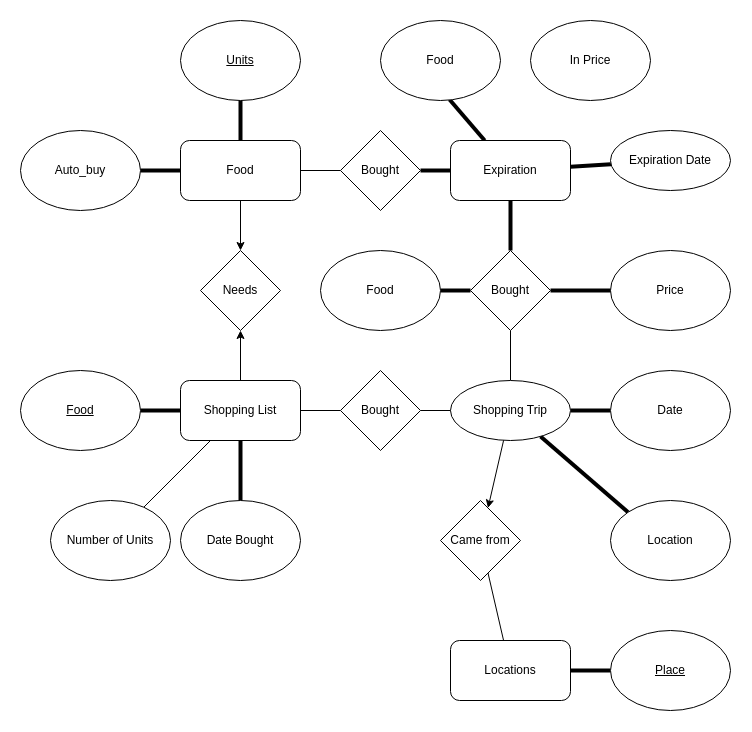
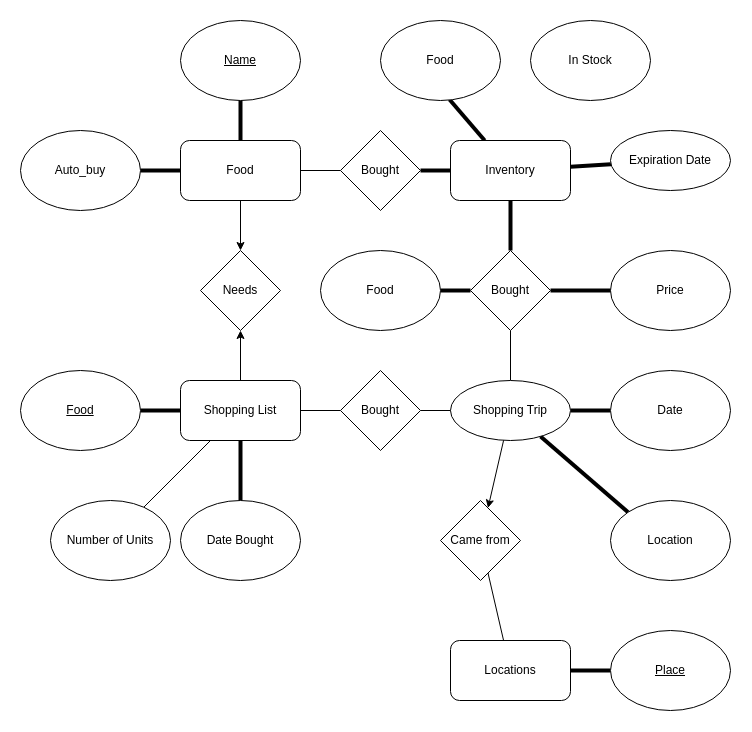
  <mxCell id="0" />
  <mxCell id="1" parent="0" />
  <mxCell id="2" value="" style="edgeStyle=none;html=1;endArrow=none;endFill=0;strokeWidth=4;" parent="1" source="5" target="6" edge="1"><mxGeometry relative="1" as="geometry" /></mxCell>
  <mxCell id="3" value="" style="edgeStyle=none;html=1;endArrow=none;endFill=0;strokeWidth=4;" parent="1" source="5" target="7" edge="1"><mxGeometry relative="1" as="geometry" /></mxCell>
  <mxCell id="4" value="" style="edgeStyle=none;html=1;strokeWidth=1;endArrow=none;endFill=0;" parent="1" source="5" target="25" edge="1"><mxGeometry relative="1" as="geometry" /></mxCell>
  <mxCell id="5" value="Food" style="rounded=1;whiteSpace=wrap;html=1;" parent="1" vertex="1"><mxGeometry x="180" y="140" width="120" height="60" as="geometry" /></mxCell>
- <mxCell id="6" value="&lt;u&gt;Units&lt;/u&gt;" style="ellipse;whiteSpace=wrap;html=1;" parent="1" vertex="1"><mxGeometry x="180" y="20" width="120" height="80" as="geometry" /></mxCell>
+ <mxCell id="6" value="&lt;u&gt;Name&lt;/u&gt;" style="ellipse;whiteSpace=wrap;html=1;" parent="1" vertex="1"><mxGeometry x="180" y="20" width="120" height="80" as="geometry" /></mxCell>
  <mxCell id="7" value="Auto_buy" style="ellipse;whiteSpace=wrap;html=1;" parent="1" vertex="1"><mxGeometry x="20" y="130" width="120" height="80" as="geometry" /></mxCell>
  <mxCell id="8" style="edgeStyle=none;html=1;entryX=0.575;entryY=0.988;entryDx=0;entryDy=0;entryPerimeter=0;strokeWidth=4;endArrow=none;endFill=0;" parent="1" source="10" target="11" edge="1"><mxGeometry relative="1" as="geometry" /></mxCell>
  <mxCell id="9" style="edgeStyle=none;html=1;strokeWidth=4;endArrow=none;endFill=0;" parent="1" source="10" target="12" edge="1"><mxGeometry relative="1" as="geometry" /></mxCell>
- <mxCell id="10" value="Expiration" style="rounded=1;whiteSpace=wrap;html=1;" parent="1" vertex="1"><mxGeometry x="450" y="140" width="120" height="60" as="geometry" /></mxCell>
+ <mxCell id="10" value="Inventory" style="rounded=1;whiteSpace=wrap;html=1;" parent="1" vertex="1"><mxGeometry x="450" y="140" width="120" height="60" as="geometry" /></mxCell>
  <mxCell id="11" value="Food" style="ellipse;whiteSpace=wrap;html=1;" parent="1" vertex="1"><mxGeometry x="380" y="20" width="120" height="80" as="geometry" /></mxCell>
  <mxCell id="12" value="Expiration Date" style="ellipse;whiteSpace=wrap;html=1;" parent="1" vertex="1"><mxGeometry x="610" y="130" width="120" height="60" as="geometry" /></mxCell>
- <mxCell id="13" value="In Price" style="ellipse;whiteSpace=wrap;html=1;" parent="1" vertex="1"><mxGeometry x="530" y="20" width="120" height="80" as="geometry" /></mxCell>
+ <mxCell id="13" value="In Stock" style="ellipse;whiteSpace=wrap;html=1;" parent="1" vertex="1"><mxGeometry x="530" y="20" width="120" height="80" as="geometry" /></mxCell>
  <mxCell id="14" value="" style="edgeStyle=none;html=1;strokeWidth=4;endArrow=none;endFill=0;" parent="1" source="18" target="19" edge="1"><mxGeometry relative="1" as="geometry" /></mxCell>
  <mxCell id="15" value="" style="edgeStyle=none;html=1;strokeWidth=1;endArrow=none;endFill=0;" parent="1" source="18" target="20" edge="1"><mxGeometry relative="1" as="geometry" /></mxCell>
  <mxCell id="16" value="" style="edgeStyle=none;html=1;strokeWidth=4;endArrow=none;endFill=0;" parent="1" source="18" target="21" edge="1"><mxGeometry relative="1" as="geometry" /></mxCell>
  <mxCell id="17" value="" style="edgeStyle=none;html=1;strokeWidth=1;endArrow=classic;endFill=1;startArrow=none;startFill=0;" parent="1" source="18" target="23" edge="1"><mxGeometry relative="1" as="geometry" /></mxCell>
  <mxCell id="18" value="Shopping List" style="rounded=1;whiteSpace=wrap;html=1;" parent="1" vertex="1"><mxGeometry x="180" y="380" width="120" height="60" as="geometry" /></mxCell>
  <mxCell id="19" value="&lt;u&gt;Food&lt;/u&gt;" style="ellipse;whiteSpace=wrap;html=1;" parent="1" vertex="1"><mxGeometry x="20" y="370" width="120" height="80" as="geometry" /></mxCell>
  <mxCell id="20" value="Number of Units" style="ellipse;whiteSpace=wrap;html=1;" parent="1" vertex="1"><mxGeometry x="50" y="500" width="120" height="80" as="geometry" /></mxCell>
  <mxCell id="21" value="Date Bought" style="ellipse;whiteSpace=wrap;html=1;" parent="1" vertex="1"><mxGeometry x="180" y="500" width="120" height="80" as="geometry" /></mxCell>
  <mxCell id="22" value="" style="edgeStyle=none;html=1;strokeWidth=1;endArrow=none;endFill=0;startArrow=classic;startFill=1;" parent="1" source="23" target="5" edge="1"><mxGeometry relative="1" as="geometry" /></mxCell>
  <mxCell id="23" value="Needs" style="rhombus;whiteSpace=wrap;html=1;" parent="1" vertex="1"><mxGeometry x="200" y="250" width="80" height="80" as="geometry" /></mxCell>
  <mxCell id="24" value="" style="edgeStyle=none;html=1;strokeWidth=4;endArrow=none;endFill=0;" parent="1" source="25" target="10" edge="1"><mxGeometry relative="1" as="geometry" /></mxCell>
  <mxCell id="25" value="Bought" style="rhombus;whiteSpace=wrap;html=1;" parent="1" vertex="1"><mxGeometry x="340" y="130" width="80" height="80" as="geometry" /></mxCell>
  <mxCell id="26" style="edgeStyle=none;html=1;entryX=0;entryY=0;entryDx=0;entryDy=0;strokeWidth=4;endArrow=none;endFill=0;" parent="1" source="29" target="32" edge="1"><mxGeometry relative="1" as="geometry" /></mxCell>
  <mxCell id="27" style="edgeStyle=none;html=1;strokeWidth=4;endArrow=none;endFill=0;" parent="1" source="29" target="34" edge="1"><mxGeometry relative="1" as="geometry" /></mxCell>
  <mxCell id="28" value="" style="edgeStyle=none;html=1;strokeWidth=1;endArrow=none;endFill=0;" parent="1" source="29" target="40" edge="1"><mxGeometry relative="1" as="geometry" /></mxCell>
  <mxCell id="29" value="Shopping Trip" style="ellipse;whiteSpace=wrap;html=1;" parent="1" vertex="1"><mxGeometry x="450" y="380" width="120" height="60" as="geometry" /></mxCell>
  <mxCell id="30" value="" style="edgeStyle=none;html=1;strokeWidth=4;startArrow=none;startFill=0;endArrow=none;endFill=0;" parent="1" source="31" target="40" edge="1"><mxGeometry relative="1" as="geometry" /></mxCell>
  <mxCell id="31" value="Food" style="ellipse;whiteSpace=wrap;html=1;" parent="1" vertex="1"><mxGeometry x="320" y="250" width="120" height="80" as="geometry" /></mxCell>
  <mxCell id="32" value="Location" style="ellipse;whiteSpace=wrap;html=1;" parent="1" vertex="1"><mxGeometry x="610" y="500" width="120" height="80" as="geometry" /></mxCell>
  <mxCell id="33" value="Price" style="ellipse;whiteSpace=wrap;html=1;" parent="1" vertex="1"><mxGeometry x="610" y="250" width="120" height="80" as="geometry" /></mxCell>
  <mxCell id="34" value="Date" style="ellipse;whiteSpace=wrap;html=1;" parent="1" vertex="1"><mxGeometry x="610" y="370" width="120" height="80" as="geometry" /></mxCell>
  <mxCell id="35" value="" style="edgeStyle=none;html=1;strokeWidth=1;endArrow=none;endFill=0;" parent="1" source="37" target="18" edge="1"><mxGeometry relative="1" as="geometry" /></mxCell>
  <mxCell id="36" value="" style="edgeStyle=none;html=1;strokeWidth=1;endArrow=none;endFill=0;" parent="1" source="37" target="29" edge="1"><mxGeometry relative="1" as="geometry" /></mxCell>
  <mxCell id="37" value="Bought" style="rhombus;whiteSpace=wrap;html=1;" parent="1" vertex="1"><mxGeometry x="340" y="370" width="80" height="80" as="geometry" /></mxCell>
  <mxCell id="38" value="" style="edgeStyle=none;html=1;strokeWidth=4;endArrow=none;endFill=0;" parent="1" source="40" target="10" edge="1"><mxGeometry relative="1" as="geometry" /></mxCell>
  <mxCell id="39" value="" style="edgeStyle=none;html=1;strokeWidth=4;startArrow=none;startFill=0;endArrow=none;endFill=0;" parent="1" source="40" target="33" edge="1"><mxGeometry relative="1" as="geometry" /></mxCell>
  <mxCell id="40" value="Bought" style="rhombus;whiteSpace=wrap;html=1;" parent="1" vertex="1"><mxGeometry x="470" y="250" width="80" height="80" as="geometry" /></mxCell>
  <mxCell id="41" value="Locations" style="rounded=1;whiteSpace=wrap;html=1;" parent="1" vertex="1"><mxGeometry x="450" y="640" width="120" height="60" as="geometry" /></mxCell>
  <mxCell id="42" value="" style="edgeStyle=none;html=1;strokeWidth=4;endArrow=none;endFill=0;" parent="1" source="43" target="41" edge="1"><mxGeometry relative="1" as="geometry" /></mxCell>
  <mxCell id="43" value="&lt;u&gt;Place&lt;/u&gt;" style="ellipse;whiteSpace=wrap;html=1;" parent="1" vertex="1"><mxGeometry x="610" y="630" width="120" height="80" as="geometry" /></mxCell>
  <mxCell id="44" value="" style="edgeStyle=none;html=1;strokeWidth=1;endArrow=none;endFill=0;" parent="1" source="46" target="41" edge="1"><mxGeometry relative="1" as="geometry" /></mxCell>
  <mxCell id="45" style="edgeStyle=none;html=1;strokeWidth=1;endArrow=none;endFill=0;startArrow=classic;startFill=1;" parent="1" source="46" target="29" edge="1"><mxGeometry relative="1" as="geometry" /></mxCell>
  <mxCell id="46" value="Came from" style="rhombus;whiteSpace=wrap;html=1;" parent="1" vertex="1"><mxGeometry x="440" y="500" width="80" height="80" as="geometry" /></mxCell>
